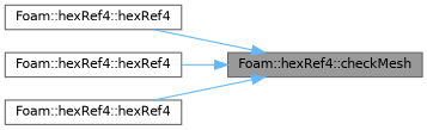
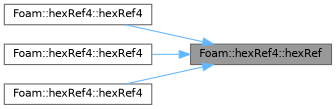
  digraph {
    rankdir=RL
    node [color=grey40 fillcolor=white fontname=Helvetica fontsize=10 shape=box style=filled]
    edge [color=steelblue1 dir=back fontname=Helvetica fontsize=10 labelfontname=Helvetica labelfontsize=10 style=solid]
-   n1 [color=gray40 fillcolor=grey60 fontcolor=black height=0.2 label="Foam::hexRef4::checkMesh" width=0.4]
+   n1 [color=gray40 fillcolor=grey60 fontcolor=black height=0.2 label="Foam::hexRef4::hexRef" width=0.4]
    n2 [height=0.2 label="Foam::hexRef4::hexRef4" width=0.4]
    n3 [height=0.2 label="Foam::hexRef4::hexRef4" width=0.4]
    n4 [height=0.2 label="Foam::hexRef4::hexRef4" width=0.4]
    n1 -> n2
    n1 -> n3
    n1 -> n4
  }
